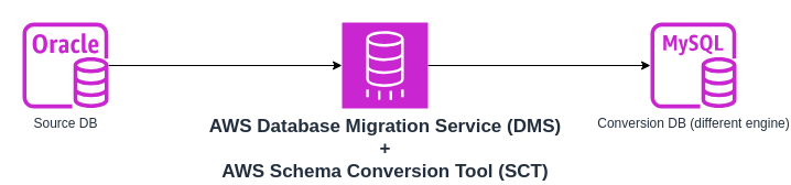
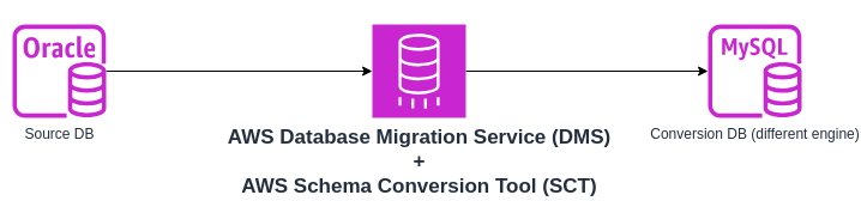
  <mxCell id="0" />
  <mxCell id="1" parent="0" />
  <mxCell id="2" value="Conversion DB (different engine)" style="sketch=0;outlineConnect=0;fontColor=#232F3E;gradientColor=none;fillColor=#C925D1;strokeColor=none;dashed=0;verticalLabelPosition=bottom;verticalAlign=top;align=center;html=1;fontSize=12;fontStyle=0;aspect=fixed;pointerEvents=1;shape=mxgraph.aws4.rds_mysql_instance;" vertex="1" parent="1"><mxGeometry x="590" y="20" width="78" height="78" as="geometry" /></mxCell>
  <mxCell id="3" style="edgeStyle=orthogonalEdgeStyle;rounded=0;orthogonalLoop=1;jettySize=auto;html=1;" edge="1" parent="1" source="4" target="6"><mxGeometry relative="1" as="geometry" /></mxCell>
- <mxCell id="4" value="Source DB" style="sketch=0;outlineConnect=0;fontColor=#232F3E;gradientColor=none;fillColor=#C925D1;strokeColor=none;dashed=0;verticalLabelPosition=bottom;verticalAlign=top;align=center;html=1;fontSize=12;fontStyle=0;aspect=fixed;pointerEvents=1;shape=mxgraph.aws4.rds_oracle_instance;" vertex="1" parent="1"><mxGeometry x="20" y="20" width="78" height="78" as="geometry" /></mxCell>
+ <mxCell id="4" value="Source DB" style="sketch=0;outlineConnect=0;fontColor=#232F3E;gradientColor=none;fillColor=#C925D1;strokeColor=none;dashed=0;verticalLabelPosition=bottom;verticalAlign=top;align=center;html=1;fontSize=12;fontStyle=0;aspect=fixed;pointerEvents=1;shape=mxgraph.aws4.rds_oracle_instance;" vertex="1" parent="1"><mxGeometry x="10" y="20" width="78" height="78" as="geometry" /></mxCell>
  <mxCell id="5" style="edgeStyle=orthogonalEdgeStyle;rounded=0;orthogonalLoop=1;jettySize=auto;html=1;" edge="1" parent="1" source="6" target="2"><mxGeometry relative="1" as="geometry" /></mxCell>
  <mxCell id="6" value="&lt;b style=&quot;font-size: 17px;&quot;&gt;AWS Database Migration Service (DMS)&lt;/b&gt;&lt;div style=&quot;font-size: 17px;&quot;&gt;&lt;b&gt;+&lt;/b&gt;&lt;/div&gt;&lt;div style=&quot;font-size: 17px;&quot;&gt;&lt;b&gt;AWS Schema Conversion Tool (SCT)&lt;/b&gt;&lt;/div&gt;" style="sketch=0;points=[[0,0,0],[0.25,0,0],[0.5,0,0],[0.75,0,0],[1,0,0],[0,1,0],[0.25,1,0],[0.5,1,0],[0.75,1,0],[1,1,0],[0,0.25,0],[0,0.5,0],[0,0.75,0],[1,0.25,0],[1,0.5,0],[1,0.75,0]];outlineConnect=0;fontColor=#232F3E;fillColor=#C925D1;strokeColor=#ffffff;dashed=0;verticalLabelPosition=bottom;verticalAlign=top;align=center;html=1;fontSize=12;fontStyle=0;aspect=fixed;shape=mxgraph.aws4.resourceIcon;resIcon=mxgraph.aws4.database_migration_service;" vertex="1" parent="1"><mxGeometry x="310" y="20" width="78" height="78" as="geometry" /></mxCell>
